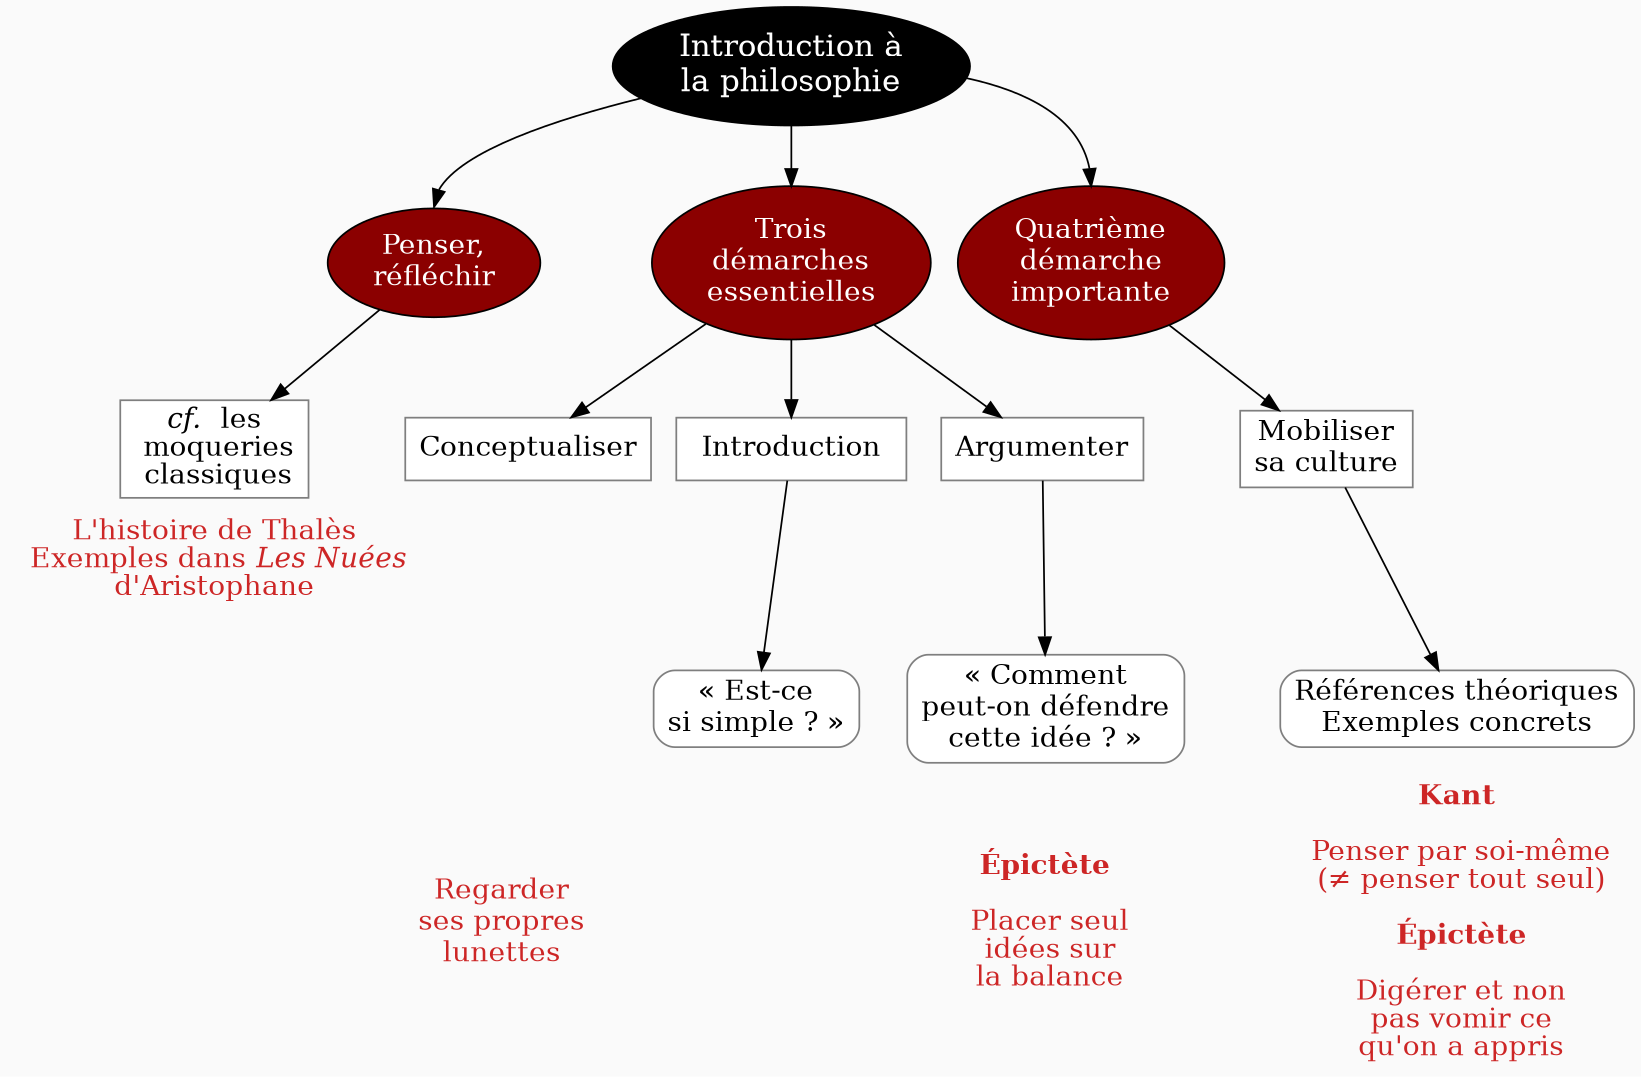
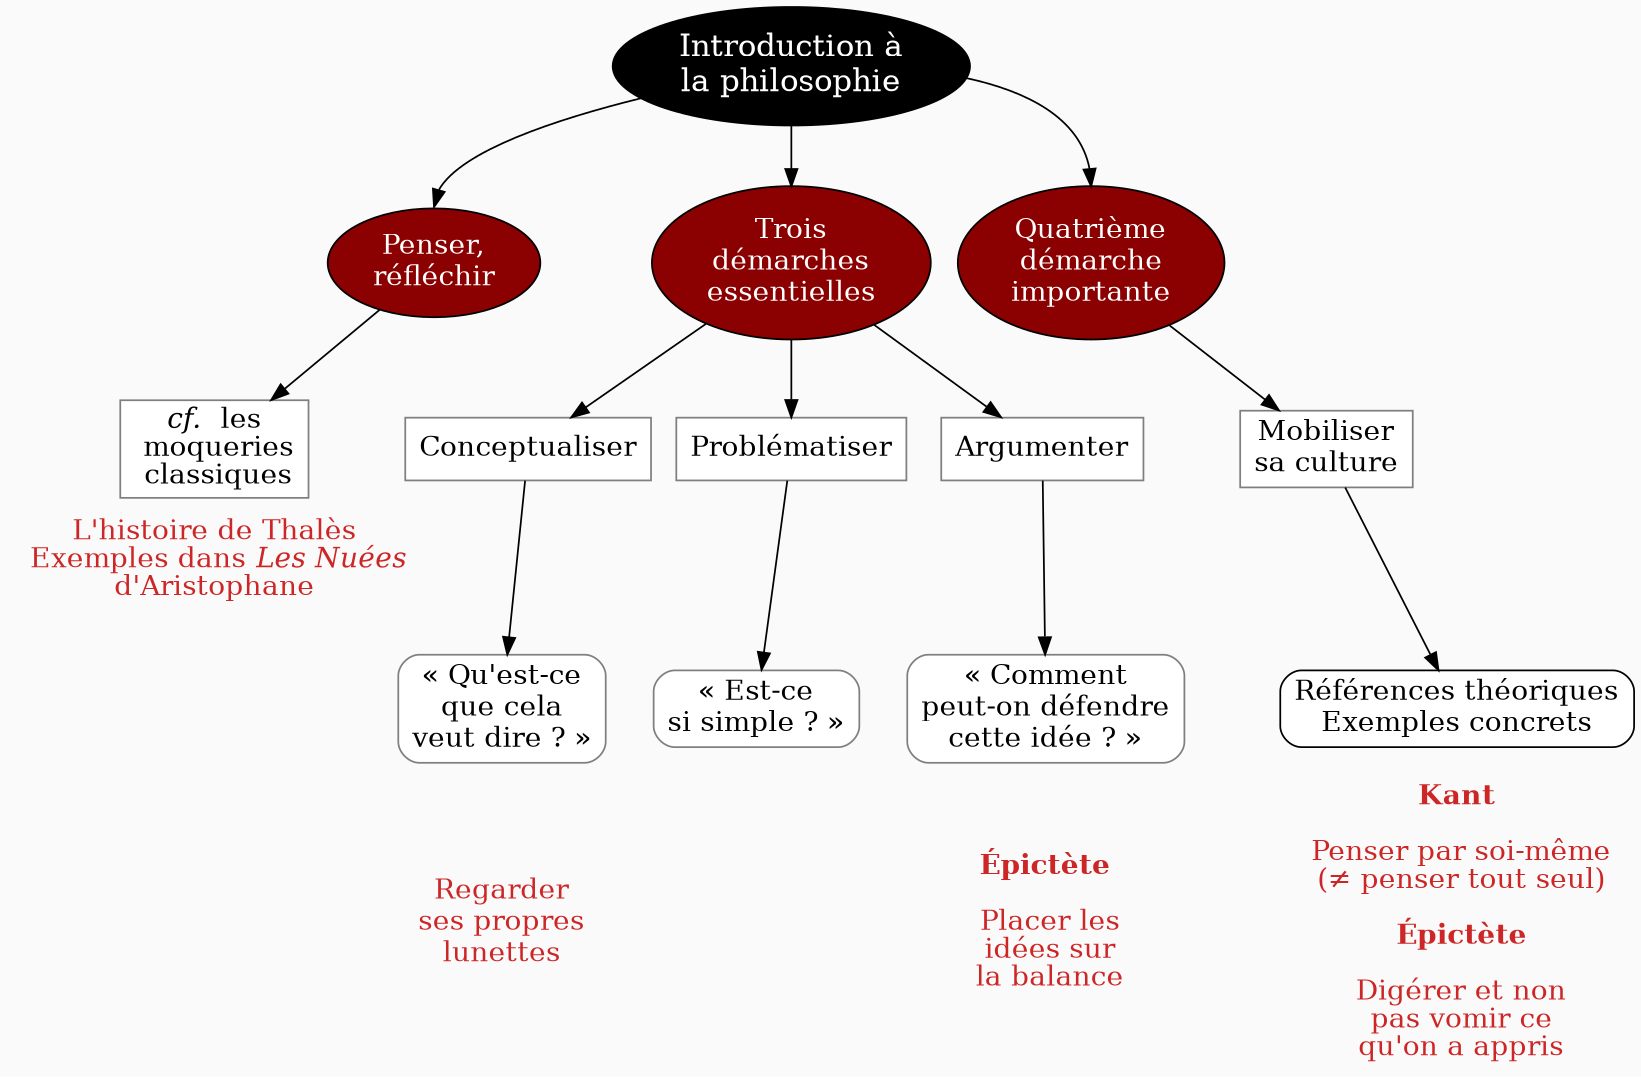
  digraph {
    bgcolor=grey98
    nodesep=0.2
    ranksep=0.1
    splines=true
    style=filled
    node [color=grey50 fillcolor=white fontcolor=black fontsize=16 shape=box style=filled]
    edge [minlen=4]
    n1 [label=<<i>cf.</i>  les<br/> moqueries<br/> classiques>]
    n2 [label=Conceptualiser]
    n3 [label=Argumenter]
    n4 [label="Mobiliser\nsa culture"]
+   n5 [label="« Qu'est-ce\nque cela\nveut dire ? »" style="filled, rounded"]
    n6 [label="« Est-ce\nsi simple ? »" style="filled, rounded"]
    n7 [label="« Comment\npeut-on défendre\ncette idée ? »" style="filled, rounded"]
-   n8 [label="Références théoriques\nExemples concrets" style="filled, rounded"]
+   n8 [color=black label="Références théoriques\nExemples concrets" style="filled, rounded"]
    n9 [fillcolor=grey98 fontcolor=firebrick3 label=<L'histoire de Thalès<br/> Exemples dans <i>Les Nuées</i><br/>d'Aristophane> shape=plaintext style="filled, rounded"]
    n10 [fillcolor=grey98 fontcolor=firebrick3 label="Regarder\nses propres\nlunettes" shape=plaintext style="filled, rounded"]
-   n11 [fillcolor=grey98 fontcolor=firebrick3 label=<<b>Épictète</b><br/> <font point-size="10"><br/></font> Placer seul<br/> idées sur<br/> la balance> shape=plaintext style="filled, rounded"]
+   n11 [fillcolor=grey98 fontcolor=firebrick3 label=<<b>Épictète</b><br/> <font point-size="10"><br/></font> Placer les<br/> idées sur<br/> la balance> shape=plaintext style="filled, rounded"]
    n12 [fillcolor=grey98 fontcolor=firebrick3 label=<<b>Kant</b><br/> <font point-size="3"><br/></font> Penser par soi-même<br/> (≠ penser tout seul)<br/> <br/> <b>Épictète</b><br/> <font point-size="3"><br/></font> Digérer et non<br/> pas vomir ce<br/> qu'on a appris> shape=plaintext style="filled, rounded"]
    n13 [fillcolor=12 fontcolor=white fontsize=18 label="Introduction à\nla philosophie" color="" shape=""]
    n14 [fillcolor=red4 fontcolor=white label="Penser,\nréfléchir" color="" shape=""]
    n15 [fillcolor=red4 fontcolor=white label="Trois\ndémarches\nessentielles" color="" shape=""]
    n16 [fillcolor=red4 fontcolor=white label="Quatrième\ndémarche\nimportante" color="" shape=""]
-   n17 [label=Introduction]
+   n17 [label="Problématiser"]
    subgraph sub_1 {
      rank=same
      n1
      n2
    }
    subgraph sub_2 {
      rank=same
      n3
      n4
    }
    subgraph sub_3 {
      rank=same
+     n5
      n6
      n7
    }
    subgraph sub_4 {
      rank=same
      n7
      n8
    }
    n1 -> n2 [style=invis]
    n1 -> n9 [minlen=1 style=invis]
+   n2 -> n5
    n3 -> n4 [style=invis]
    n3 -> n7
    n4 -> n8
+   n5 -> n6 [minlen=2 style=invis]
+   n5 -> n10 [minlen=1 style=invis]
    n6 -> n7 [minlen=2 style=invis]
    n7 -> n8 [style=invis]
    n7 -> n11 [minlen=1 style=invis]
    n8 -> n12 [minlen=1 style=invis]
    n13 -> n14 [headport=n]
    n13 -> n15 [headport=n]
    n13 -> n16 [headport=n]
    n14 -> n1
    n15 -> n2
    n15 -> n3
    n15 -> n17
    n16 -> n4
    n17 -> n6
  }
